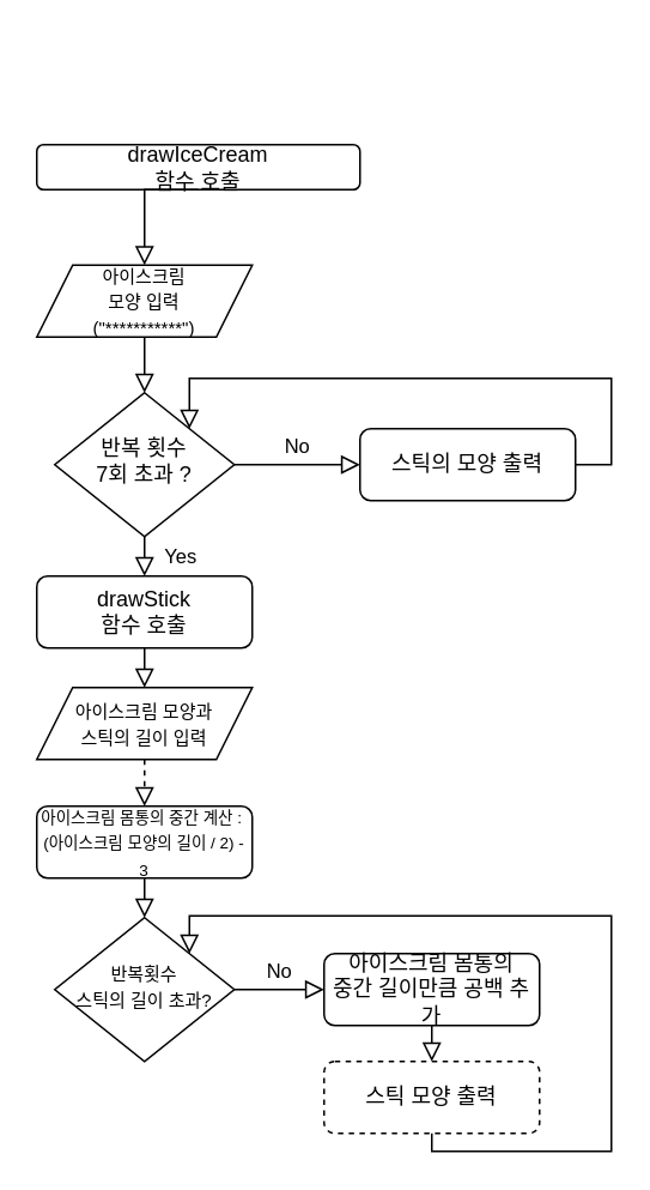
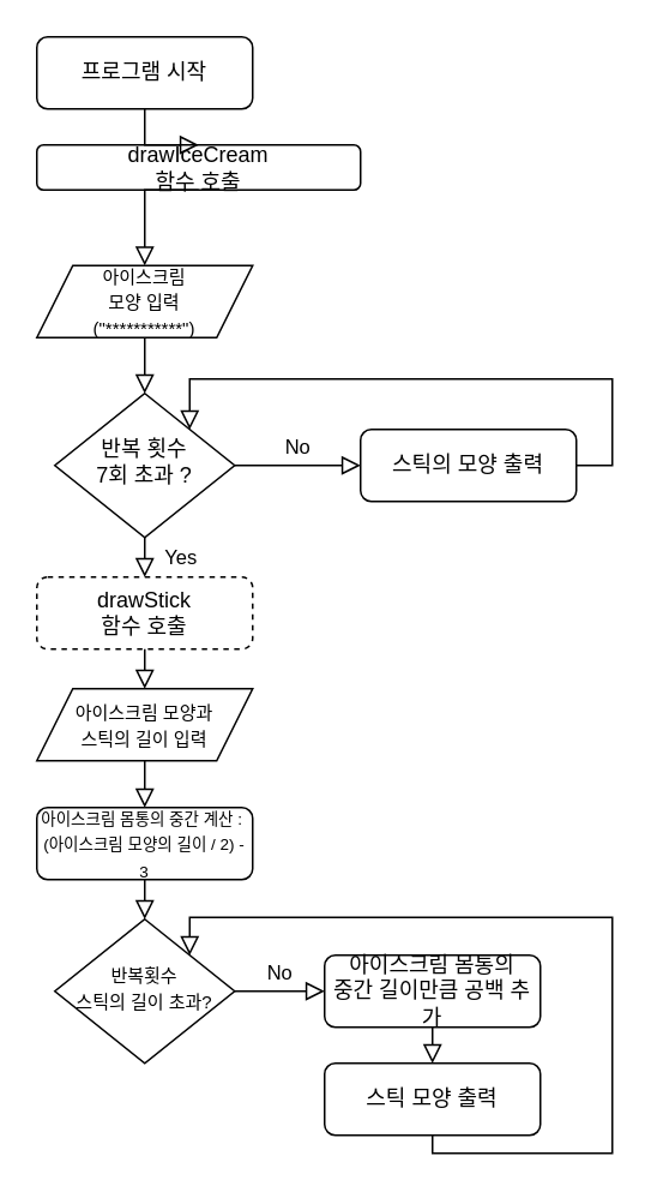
  <mxCell id="0" />
  <mxCell id="1" parent="0" />
+ <mxCell id="2" value="프로그램 시작" style="rounded=1;whiteSpace=wrap;html=1;fontSize=12;glass=0;strokeWidth=1;shadow=0;" parent="1" vertex="1"><mxGeometry x="20" y="20" width="120" height="40" as="geometry" /></mxCell>
  <mxCell id="3" value="&lt;font style=&quot;font-size: 10px&quot;&gt;아이스크림&lt;br&gt;모양 입력&lt;br&gt;(&quot;***********&quot;)&lt;/font&gt;" style="shape=parallelogram;perimeter=parallelogramPerimeter;whiteSpace=wrap;html=1;fixedSize=1;" vertex="1" parent="1"><mxGeometry x="20" y="147" width="120" height="40" as="geometry" /></mxCell>
  <mxCell id="4" value="drawIceCream&lt;br&gt;함수 호출" style="rounded=1;whiteSpace=wrap;html=1;fontSize=12;glass=0;strokeWidth=1;shadow=0;" vertex="1" parent="1"><mxGeometry x="20" y="80" width="180" height="25" as="geometry" /></mxCell>
- <mxCell id="5" value="drawStick&lt;br&gt;함수 호출" style="rounded=1;whiteSpace=wrap;html=1;fontSize=12;glass=0;strokeWidth=1;shadow=0;" vertex="1" parent="1"><mxGeometry x="20" y="320" width="120" height="40" as="geometry" /></mxCell>
+ <mxCell id="5" value="drawStick&lt;br&gt;함수 호출" style="rounded=1;whiteSpace=wrap;html=1;fontSize=12;glass=0;strokeWidth=1;shadow=0;dashed=1;" vertex="1" parent="1"><mxGeometry x="20" y="320" width="120" height="40" as="geometry" /></mxCell>
+ <mxCell id="6" value="" style="edgeStyle=orthogonalEdgeStyle;rounded=0;html=1;jettySize=auto;orthogonalLoop=1;fontSize=11;endArrow=block;endFill=0;endSize=8;strokeWidth=1;shadow=0;labelBackgroundColor=none;exitX=0.5;exitY=1;exitDx=0;exitDy=0;entryX=0.5;entryY=0;entryDx=0;entryDy=0;" edge="1" parent="1" source="2" target="4"><mxGeometry y="10" relative="1" as="geometry"><mxPoint as="offset" /><mxPoint x="110" y="460" as="sourcePoint" /><mxPoint x="160" y="460" as="targetPoint" /><Array as="points"><mxPoint x="80" y="60" /><mxPoint x="80" y="60" /></Array></mxGeometry></mxCell>
  <mxCell id="7" value="" style="edgeStyle=orthogonalEdgeStyle;rounded=0;html=1;jettySize=auto;orthogonalLoop=1;fontSize=11;endArrow=block;endFill=0;endSize=8;strokeWidth=1;shadow=0;labelBackgroundColor=none;exitX=0.5;exitY=1;exitDx=0;exitDy=0;entryX=0.5;entryY=0;entryDx=0;entryDy=0;" edge="1" parent="1" source="4" target="3"><mxGeometry y="10" relative="1" as="geometry"><mxPoint as="offset" /><mxPoint x="90" y="58" as="sourcePoint" /><mxPoint x="90" y="90" as="targetPoint" /><Array as="points"><mxPoint x="80" y="128" /><mxPoint x="80" y="128" /></Array></mxGeometry></mxCell>
  <mxCell id="8" value="반복 횟수&lt;br&gt;7회 초과 ?" style="rhombus;whiteSpace=wrap;html=1;shadow=0;fontFamily=Helvetica;fontSize=12;align=center;strokeWidth=1;spacing=6;spacingTop=-4;" vertex="1" parent="1"><mxGeometry x="30" y="218" width="100" height="80" as="geometry" /></mxCell>
  <mxCell id="9" value="" style="edgeStyle=orthogonalEdgeStyle;rounded=0;html=1;jettySize=auto;orthogonalLoop=1;fontSize=11;endArrow=block;endFill=0;endSize=8;strokeWidth=1;shadow=0;labelBackgroundColor=none;exitX=0.5;exitY=1;exitDx=0;exitDy=0;entryX=0.5;entryY=0;entryDx=0;entryDy=0;" edge="1" parent="1" source="3" target="8"><mxGeometry y="10" relative="1" as="geometry"><mxPoint as="offset" /><mxPoint x="90" y="130" as="sourcePoint" /><mxPoint x="90" y="157" as="targetPoint" /><Array as="points"><mxPoint x="80" y="208" /><mxPoint x="80" y="208" /></Array></mxGeometry></mxCell>
  <mxCell id="10" value="No" style="edgeStyle=orthogonalEdgeStyle;rounded=0;html=1;jettySize=auto;orthogonalLoop=1;fontSize=11;endArrow=block;endFill=0;endSize=8;strokeWidth=1;shadow=0;labelBackgroundColor=none;exitX=1;exitY=0.5;exitDx=0;exitDy=0;entryX=0;entryY=0.5;entryDx=0;entryDy=0;" edge="1" parent="1" source="8" target="11"><mxGeometry y="10" relative="1" as="geometry"><mxPoint as="offset" /><mxPoint x="500" y="278" as="sourcePoint" /><mxPoint x="200" y="288" as="targetPoint" /></mxGeometry></mxCell>
  <mxCell id="11" value="스틱의 모양 출력" style="rounded=1;whiteSpace=wrap;html=1;fontSize=12;glass=0;strokeWidth=1;shadow=0;" vertex="1" parent="1"><mxGeometry x="200" y="238" width="120" height="40" as="geometry" /></mxCell>
  <mxCell id="12" value="&lt;span style=&quot;font-size: 10px&quot;&gt;아이스크림 모양과&lt;br&gt;스틱의 길이 입력&lt;br&gt;&lt;/span&gt;" style="shape=parallelogram;perimeter=parallelogramPerimeter;whiteSpace=wrap;html=1;fixedSize=1;" vertex="1" parent="1"><mxGeometry x="20" y="382" width="120" height="40" as="geometry" /></mxCell>
  <mxCell id="13" value="" style="edgeStyle=orthogonalEdgeStyle;rounded=0;html=1;jettySize=auto;orthogonalLoop=1;fontSize=11;endArrow=block;endFill=0;endSize=8;strokeWidth=1;shadow=0;labelBackgroundColor=none;exitX=0.5;exitY=1;exitDx=0;exitDy=0;entryX=0.5;entryY=0;entryDx=0;entryDy=0;" edge="1" parent="1" source="5" target="12"><mxGeometry y="10" relative="1" as="geometry"><mxPoint as="offset" /><mxPoint x="90" y="175" as="sourcePoint" /><mxPoint x="90" y="206" as="targetPoint" /><Array as="points"><mxPoint x="80" y="366" /><mxPoint x="80" y="366" /></Array></mxGeometry></mxCell>
  <mxCell id="14" value="&lt;font style=&quot;font-size: 9px&quot;&gt;아이스크림 몸통의 중간 계산 :&amp;nbsp;&lt;br&gt;(아이스크림 모양의 길이 / 2) - 3&lt;br&gt;&lt;/font&gt;" style="rounded=1;whiteSpace=wrap;html=1;fontSize=12;glass=0;strokeWidth=1;shadow=0;" vertex="1" parent="1"><mxGeometry x="20" y="448" width="120" height="40" as="geometry" /></mxCell>
- <mxCell id="15" value="" style="edgeStyle=orthogonalEdgeStyle;rounded=0;html=1;jettySize=auto;orthogonalLoop=1;fontSize=11;endArrow=block;endFill=0;endSize=8;strokeWidth=1;shadow=0;labelBackgroundColor=none;exitX=0.5;exitY=1;exitDx=0;exitDy=0;entryX=0.5;entryY=0;entryDx=0;entryDy=0;dashed=1;" edge="1" parent="1" source="12" target="14"><mxGeometry y="10" relative="1" as="geometry"><mxPoint as="offset" /><mxPoint x="90" y="372" as="sourcePoint" /><mxPoint x="90" y="398" as="targetPoint" /><Array as="points"><mxPoint x="80" y="438" /><mxPoint x="80" y="438" /></Array></mxGeometry></mxCell>
+ <mxCell id="15" value="" style="edgeStyle=orthogonalEdgeStyle;rounded=0;html=1;jettySize=auto;orthogonalLoop=1;fontSize=11;endArrow=block;endFill=0;endSize=8;strokeWidth=1;shadow=0;labelBackgroundColor=none;exitX=0.5;exitY=1;exitDx=0;exitDy=0;entryX=0.5;entryY=0;entryDx=0;entryDy=0;" edge="1" parent="1" source="12" target="14"><mxGeometry y="10" relative="1" as="geometry"><mxPoint as="offset" /><mxPoint x="90" y="372" as="sourcePoint" /><mxPoint x="90" y="398" as="targetPoint" /><Array as="points"><mxPoint x="80" y="438" /><mxPoint x="80" y="438" /></Array></mxGeometry></mxCell>
  <mxCell id="16" value="" style="edgeStyle=orthogonalEdgeStyle;rounded=0;html=1;jettySize=auto;orthogonalLoop=1;fontSize=11;endArrow=block;endFill=0;endSize=8;strokeWidth=1;shadow=0;labelBackgroundColor=none;exitX=1;exitY=0.5;exitDx=0;exitDy=0;entryX=1;entryY=0;entryDx=0;entryDy=0;" edge="1" parent="1" source="11" target="8"><mxGeometry y="10" relative="1" as="geometry"><mxPoint as="offset" /><mxPoint x="500" y="410" as="sourcePoint" /><mxPoint x="550" y="410" as="targetPoint" /><Array as="points"><mxPoint x="340" y="258" /><mxPoint x="340" y="210" /><mxPoint x="105" y="210" /></Array></mxGeometry></mxCell>
  <mxCell id="17" value="Yes" style="rounded=0;html=1;jettySize=auto;orthogonalLoop=1;fontSize=11;endArrow=block;endFill=0;endSize=8;strokeWidth=1;shadow=0;labelBackgroundColor=none;edgeStyle=orthogonalEdgeStyle;exitX=0.5;exitY=1;exitDx=0;exitDy=0;entryX=0.5;entryY=0;entryDx=0;entryDy=0;" edge="1" parent="1" source="8" target="5"><mxGeometry y="20" relative="1" as="geometry"><mxPoint as="offset" /><mxPoint x="450" y="330" as="sourcePoint" /><mxPoint x="80" y="320" as="targetPoint" /></mxGeometry></mxCell>
  <mxCell id="18" value="아이스크림 몸통의&lt;br&gt;중간 길이만큼 공백 추가" style="rounded=1;whiteSpace=wrap;html=1;fontSize=12;glass=0;strokeWidth=1;shadow=0;" vertex="1" parent="1"><mxGeometry x="180" y="530" width="120" height="40" as="geometry" /></mxCell>
  <mxCell id="19" value="&lt;font style=&quot;font-size: 10px&quot;&gt;반복횟수&lt;br&gt;스틱의 길이 초과?&lt;/font&gt;" style="rhombus;whiteSpace=wrap;html=1;shadow=0;fontFamily=Helvetica;fontSize=12;align=center;strokeWidth=1;spacing=6;spacingTop=-4;" vertex="1" parent="1"><mxGeometry x="30" y="510" width="100" height="80" as="geometry" /></mxCell>
  <mxCell id="20" value="" style="edgeStyle=orthogonalEdgeStyle;rounded=0;html=1;jettySize=auto;orthogonalLoop=1;fontSize=11;endArrow=block;endFill=0;endSize=8;strokeWidth=1;shadow=0;labelBackgroundColor=none;exitX=0.5;exitY=1;exitDx=0;exitDy=0;entryX=0.5;entryY=0;entryDx=0;entryDy=0;" edge="1" parent="1" source="14" target="19"><mxGeometry y="10" relative="1" as="geometry"><mxPoint as="offset" /><mxPoint x="90" y="432" as="sourcePoint" /><mxPoint x="90" y="458" as="targetPoint" /><Array as="points"><mxPoint x="80" y="500" /><mxPoint x="80" y="500" /></Array></mxGeometry></mxCell>
  <mxCell id="21" value="No" style="edgeStyle=orthogonalEdgeStyle;rounded=0;html=1;jettySize=auto;orthogonalLoop=1;fontSize=11;endArrow=block;endFill=0;endSize=8;strokeWidth=1;shadow=0;labelBackgroundColor=none;entryX=0;entryY=0.5;entryDx=0;entryDy=0;" edge="1" parent="1" source="19" target="18"><mxGeometry y="10" relative="1" as="geometry"><mxPoint as="offset" /><mxPoint x="140" y="268" as="sourcePoint" /><mxPoint x="160" y="500" as="targetPoint" /></mxGeometry></mxCell>
  <mxCell id="22" value="" style="edgeStyle=orthogonalEdgeStyle;rounded=0;html=1;jettySize=auto;orthogonalLoop=1;fontSize=11;endArrow=block;endFill=0;endSize=8;strokeWidth=1;shadow=0;labelBackgroundColor=none;exitX=0.5;exitY=1;exitDx=0;exitDy=0;entryX=0.5;entryY=0;entryDx=0;entryDy=0;" edge="1" parent="1" source="18" target="23"><mxGeometry y="10" relative="1" as="geometry"><mxPoint as="offset" /><mxPoint x="90" y="498" as="sourcePoint" /><mxPoint x="90" y="520" as="targetPoint" /><Array as="points"><mxPoint x="240" y="580" /><mxPoint x="240" y="580" /></Array></mxGeometry></mxCell>
- <mxCell id="23" value="스틱 모양 출력" style="rounded=1;whiteSpace=wrap;html=1;fontSize=12;glass=0;strokeWidth=1;shadow=0;dashed=1;" vertex="1" parent="1"><mxGeometry x="180" y="590" width="120" height="40" as="geometry" /></mxCell>
+ <mxCell id="23" value="스틱 모양 출력" style="rounded=1;whiteSpace=wrap;html=1;fontSize=12;glass=0;strokeWidth=1;shadow=0;" vertex="1" parent="1"><mxGeometry x="180" y="590" width="120" height="40" as="geometry" /></mxCell>
  <mxCell id="24" value="" style="edgeStyle=orthogonalEdgeStyle;rounded=0;html=1;jettySize=auto;orthogonalLoop=1;fontSize=11;endArrow=block;endFill=0;endSize=8;strokeWidth=1;shadow=0;labelBackgroundColor=none;exitX=0.5;exitY=1;exitDx=0;exitDy=0;entryX=1;entryY=0;entryDx=0;entryDy=0;" edge="1" parent="1" source="23" target="19"><mxGeometry y="10" relative="1" as="geometry"><mxPoint as="offset" /><mxPoint x="90" y="498" as="sourcePoint" /><mxPoint x="90" y="520" as="targetPoint" /><Array as="points"><mxPoint x="240" y="640" /><mxPoint x="340" y="640" /><mxPoint x="340" y="509" /><mxPoint x="105" y="509" /></Array></mxGeometry></mxCell>
